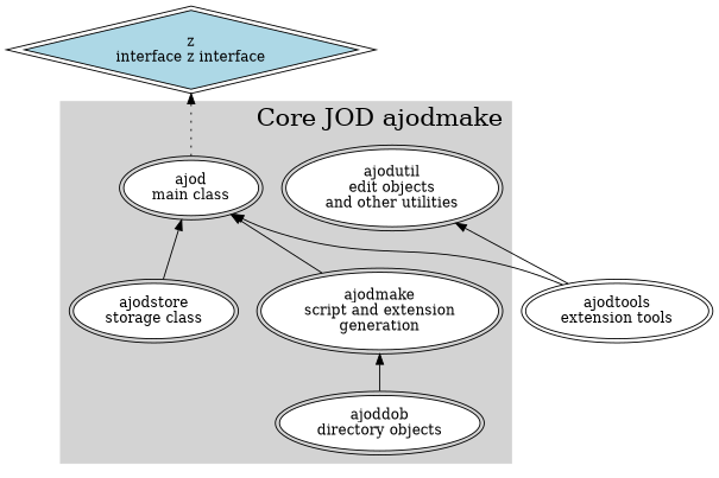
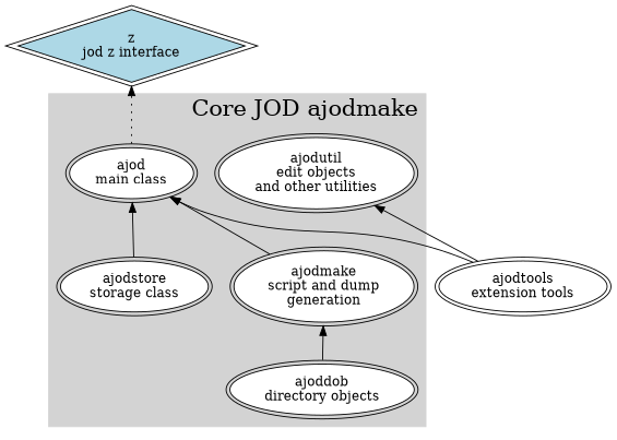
  digraph {
    node [fillcolor=white peripheries=2 style=filled weight=1]
    edge [dir=back]
    n1 [label="ajod\nmain class"]
    n2 [label="ajodstore\nstorage class"]
-   n3 [label="ajodmake\nscript and extension\ngeneration"]
+   n3 [label="ajodmake\nscript and dump\ngeneration"]
    n4 [label="ajodutil\nedit objects\nand other utilities"]
    n5 [label="ajoddob\ndirectory objects"]
    n6 [label="ajodtools\nextension tools"]
-   n7 [fillcolor=lightblue label="z\ninterface z interface" shape=diamond]
+   n7 [fillcolor=lightblue label="z\njod z interface" shape=diamond]
    subgraph cluster_1 {
      color=lightgrey
      fontsize=24
      label="Core JOD ajodmake"
      labeljust=r
      style=filled
      n1
      n2
      n3
      n4
      n5
    }
    n1 -> n2
    n1 -> n3
    n1 -> n6
    n3 -> n5
    n4 -> n6
    n7 -> n1 [style=dotted]
  }
